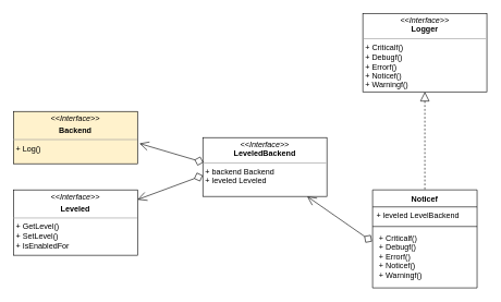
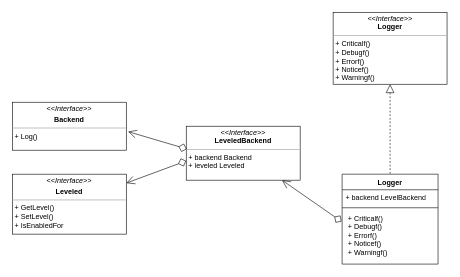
  <mxCell id="0" />
  <mxCell id="1" parent="0" />
  <mxCell id="2" style="edgeStyle=orthogonalEdgeStyle;rounded=0;orthogonalLoop=1;jettySize=auto;html=1;entryX=0.5;entryY=0;entryDx=0;entryDy=0;dashed=1;endArrow=none;endFill=0;startArrow=block;startFill=0;endSize=8;startSize=12;" edge="1" parent="1" source="3" target="4"><mxGeometry relative="1" as="geometry" /></mxCell>
  <mxCell id="3" value="&lt;p style=&quot;margin:0px;margin-top:4px;text-align:center;&quot;&gt;&lt;i&gt;&amp;lt;&amp;lt;Interface&amp;gt;&amp;gt;&lt;/i&gt;&lt;br&gt;&lt;b&gt;Logger&lt;/b&gt;&lt;/p&gt;&lt;hr size=&quot;1&quot;&gt;&lt;p style=&quot;margin:0px;margin-left:4px;&quot;&gt;+ Criticalf()&lt;/p&gt;&lt;p style=&quot;margin:0px;margin-left:4px;&quot;&gt;+ Debugf()&lt;/p&gt;&lt;p style=&quot;margin:0px;margin-left:4px;&quot;&gt;+ Errorf()&lt;/p&gt;&lt;p style=&quot;margin:0px;margin-left:4px;&quot;&gt;+ Noticef()&lt;/p&gt;&lt;p style=&quot;margin:0px;margin-left:4px;&quot;&gt;+ Warningf()&lt;/p&gt;" style="verticalAlign=top;align=left;overflow=fill;fontSize=12;fontFamily=Helvetica;html=1;whiteSpace=wrap;" vertex="1" parent="1"><mxGeometry x="555" y="20" width="190" height="120" as="geometry" /></mxCell>
- <mxCell id="4" value="Noticef" style="swimlane;fontStyle=1;align=center;verticalAlign=top;childLayout=stackLayout;horizontal=1;startSize=26;horizontalStack=0;resizeParent=1;resizeParentMax=0;resizeLast=0;collapsible=1;marginBottom=0;whiteSpace=wrap;html=1;" vertex="1" parent="1"><mxGeometry x="570" y="290" width="160" height="150" as="geometry" /></mxCell>
- <mxCell id="5" value="+ leveled LevelBackend" style="text;strokeColor=none;fillColor=none;align=left;verticalAlign=top;spacingLeft=4;spacingRight=4;overflow=hidden;rotatable=0;points=[[0,0.5],[1,0.5]];portConstraint=eastwest;whiteSpace=wrap;html=1;" vertex="1" parent="4"><mxGeometry y="26" width="160" height="26" as="geometry" /></mxCell>
+ <mxCell id="4" value="Logger" style="swimlane;fontStyle=1;align=center;verticalAlign=top;childLayout=stackLayout;horizontal=1;startSize=26;horizontalStack=0;resizeParent=1;resizeParentMax=0;resizeLast=0;collapsible=1;marginBottom=0;whiteSpace=wrap;html=1;" vertex="1" parent="1"><mxGeometry x="570" y="290" width="160" height="150" as="geometry" /></mxCell>
+ <mxCell id="5" value="+ backend LevelBackend" style="text;strokeColor=none;fillColor=none;align=left;verticalAlign=top;spacingLeft=4;spacingRight=4;overflow=hidden;rotatable=0;points=[[0,0.5],[1,0.5]];portConstraint=eastwest;whiteSpace=wrap;html=1;" vertex="1" parent="4"><mxGeometry y="26" width="160" height="26" as="geometry" /></mxCell>
  <mxCell id="6" value="" style="line;strokeWidth=1;fillColor=none;align=left;verticalAlign=middle;spacingTop=-1;spacingLeft=3;spacingRight=3;rotatable=0;labelPosition=right;points=[];portConstraint=eastwest;strokeColor=inherit;" vertex="1" parent="4"><mxGeometry y="52" width="160" height="8" as="geometry" /></mxCell>
  <mxCell id="7" value="&lt;p style=&quot;border-color: var(--border-color); margin: 0px 0px 0px 4px;&quot;&gt;+ Criticalf()&lt;/p&gt;&lt;p style=&quot;border-color: var(--border-color); margin: 0px 0px 0px 4px;&quot;&gt;+ Debugf()&lt;/p&gt;&lt;p style=&quot;border-color: var(--border-color); margin: 0px 0px 0px 4px;&quot;&gt;+ Errorf()&lt;/p&gt;&lt;p style=&quot;border-color: var(--border-color); margin: 0px 0px 0px 4px;&quot;&gt;+ Noticef()&lt;/p&gt;&lt;p style=&quot;border-color: var(--border-color); margin: 0px 0px 0px 4px;&quot;&gt;+ Warningf()&lt;/p&gt;" style="text;strokeColor=none;fillColor=none;align=left;verticalAlign=top;spacingLeft=4;spacingRight=4;overflow=hidden;rotatable=0;points=[[0,0.5],[1,0.5]];portConstraint=eastwest;whiteSpace=wrap;html=1;" vertex="1" parent="4"><mxGeometry y="60" width="160" height="90" as="geometry" /></mxCell>
  <mxCell id="8" style="rounded=0;orthogonalLoop=1;jettySize=auto;html=1;entryX=-0.006;entryY=0.211;entryDx=0;entryDy=0;entryPerimeter=0;endArrow=diamond;endFill=0;startArrow=open;startFill=0;endSize=12;startSize=12;" edge="1" parent="1" source="9" target="7"><mxGeometry relative="1" as="geometry" /></mxCell>
  <mxCell id="9" value="&lt;p style=&quot;margin:0px;margin-top:4px;text-align:center;&quot;&gt;&lt;i&gt;&amp;lt;&amp;lt;Interface&amp;gt;&amp;gt;&lt;/i&gt;&lt;br&gt;&lt;b&gt;LeveledBackend&lt;/b&gt;&lt;/p&gt;&lt;hr size=&quot;1&quot;&gt;&lt;p style=&quot;margin:0px;margin-left:4px;&quot;&gt;+ backend Backend&lt;br&gt;+ leveled Leveled&lt;/p&gt;" style="verticalAlign=top;align=left;overflow=fill;fontSize=12;fontFamily=Helvetica;html=1;whiteSpace=wrap;" vertex="1" parent="1"><mxGeometry x="310" y="210" width="190" height="90" as="geometry" /></mxCell>
  <mxCell id="10" style="rounded=0;orthogonalLoop=1;jettySize=auto;html=1;entryX=0.005;entryY=0.422;entryDx=0;entryDy=0;entryPerimeter=0;exitX=1.016;exitY=0.613;exitDx=0;exitDy=0;exitPerimeter=0;endArrow=diamond;endFill=0;startArrow=open;startFill=0;endSize=12;startSize=12;" edge="1" parent="1" source="11" target="9"><mxGeometry relative="1" as="geometry" /></mxCell>
- <mxCell id="11" value="&lt;p style=&quot;margin:0px;margin-top:4px;text-align:center;&quot;&gt;&lt;i&gt;&amp;lt;&amp;lt;Interface&amp;gt;&amp;gt;&lt;/i&gt;&lt;/p&gt;&lt;p style=&quot;margin:0px;margin-top:4px;text-align:center;&quot;&gt;&lt;b&gt;Backend&lt;/b&gt;&lt;/p&gt;&lt;hr size=&quot;1&quot;&gt;&lt;p style=&quot;margin:0px;margin-left:4px;&quot;&gt;+ Log()&lt;br&gt;&lt;/p&gt;" style="verticalAlign=top;align=left;overflow=fill;fontSize=12;fontFamily=Helvetica;html=1;whiteSpace=wrap;fillColor=#fff2cc;" vertex="1" parent="1"><mxGeometry x="20" y="170" width="190" height="80" as="geometry" /></mxCell>
+ <mxCell id="11" value="&lt;p style=&quot;margin:0px;margin-top:4px;text-align:center;&quot;&gt;&lt;i&gt;&amp;lt;&amp;lt;Interface&amp;gt;&amp;gt;&lt;/i&gt;&lt;/p&gt;&lt;p style=&quot;margin:0px;margin-top:4px;text-align:center;&quot;&gt;&lt;b&gt;Backend&lt;/b&gt;&lt;/p&gt;&lt;hr size=&quot;1&quot;&gt;&lt;p style=&quot;margin:0px;margin-left:4px;&quot;&gt;+ Log()&lt;br&gt;&lt;/p&gt;" style="verticalAlign=top;align=left;overflow=fill;fontSize=12;fontFamily=Helvetica;html=1;whiteSpace=wrap;" vertex="1" parent="1"><mxGeometry x="20" y="170" width="190" height="80" as="geometry" /></mxCell>
  <mxCell id="12" style="rounded=0;orthogonalLoop=1;jettySize=auto;html=1;entryX=0;entryY=0.643;entryDx=0;entryDy=0;entryPerimeter=0;endArrow=diamond;endFill=0;endSize=12;startArrow=open;startFill=0;startSize=12;" edge="1" parent="1" source="13" target="9"><mxGeometry relative="1" as="geometry" /></mxCell>
  <mxCell id="13" value="&lt;p style=&quot;margin:0px;margin-top:4px;text-align:center;&quot;&gt;&lt;i&gt;&amp;lt;&amp;lt;Interface&amp;gt;&amp;gt;&lt;/i&gt;&lt;/p&gt;&lt;p style=&quot;margin:0px;margin-top:4px;text-align:center;&quot;&gt;&lt;b&gt;Leveled&lt;/b&gt;&lt;/p&gt;&lt;hr size=&quot;1&quot;&gt;&lt;p style=&quot;margin:0px;margin-left:4px;&quot;&gt;+ GetLevel()&lt;br&gt;&lt;/p&gt;&lt;p style=&quot;margin:0px;margin-left:4px;&quot;&gt;+ SetLevel()&lt;/p&gt;&lt;p style=&quot;margin:0px;margin-left:4px;&quot;&gt;+ IsEnabledFor&lt;/p&gt;&lt;p style=&quot;margin:0px;margin-left:4px;&quot;&gt;&lt;br&gt;&lt;/p&gt;" style="verticalAlign=top;align=left;overflow=fill;fontSize=12;fontFamily=Helvetica;html=1;whiteSpace=wrap;" vertex="1" parent="1"><mxGeometry x="20" y="290" width="190" height="100" as="geometry" /></mxCell>
